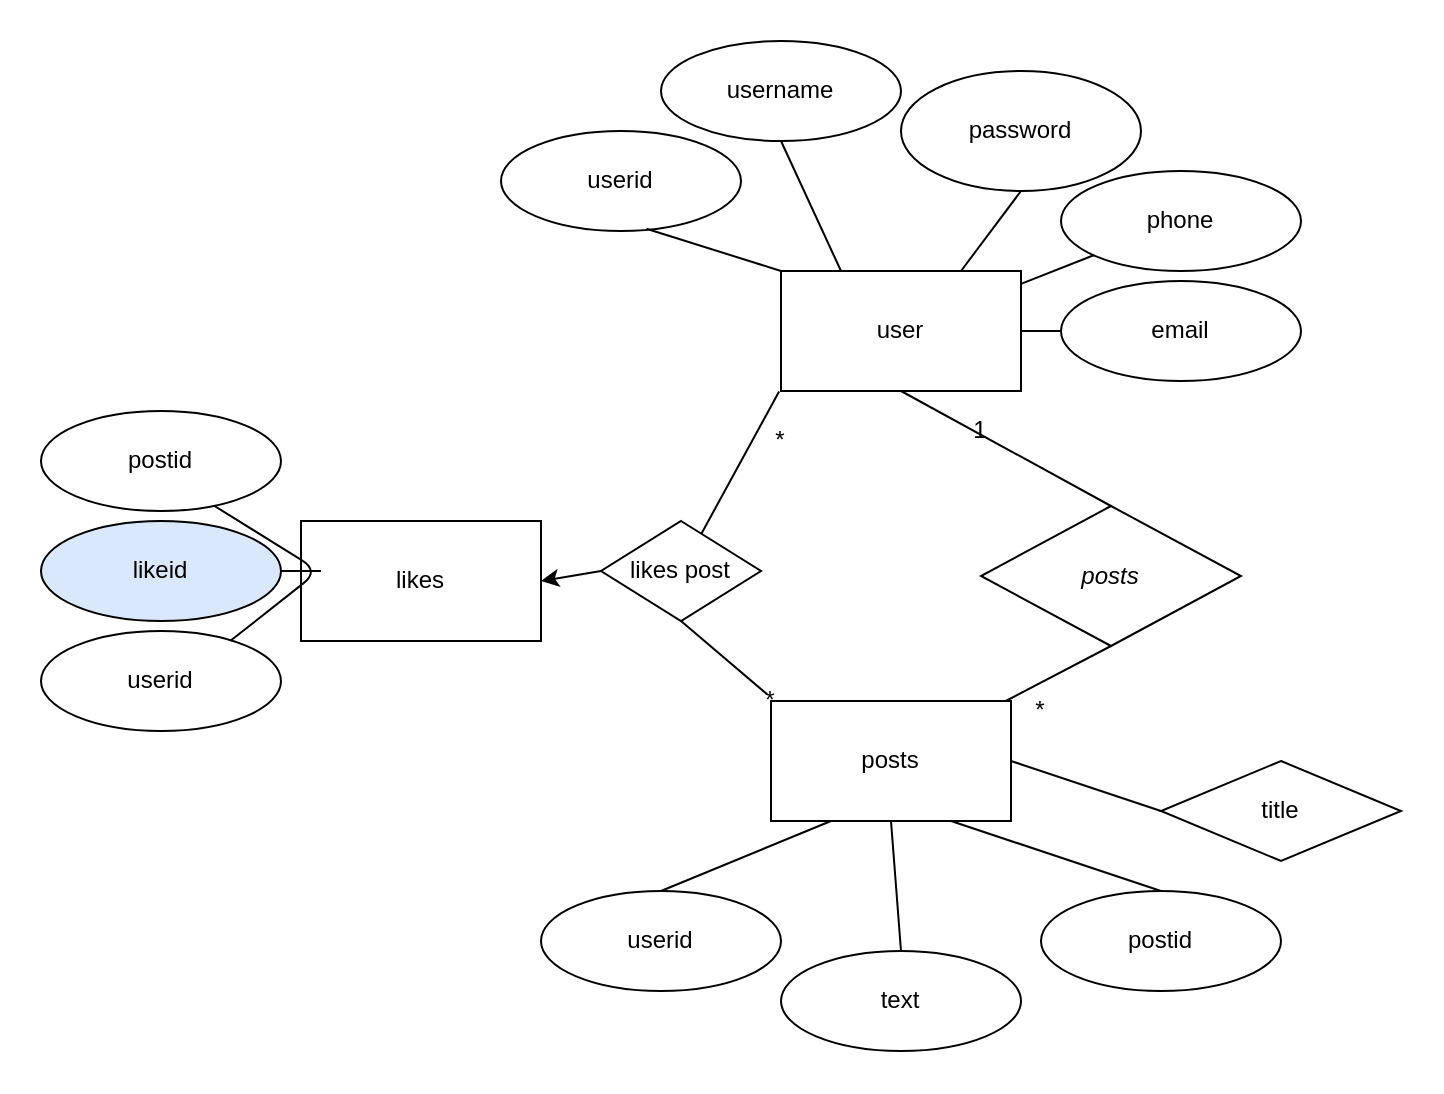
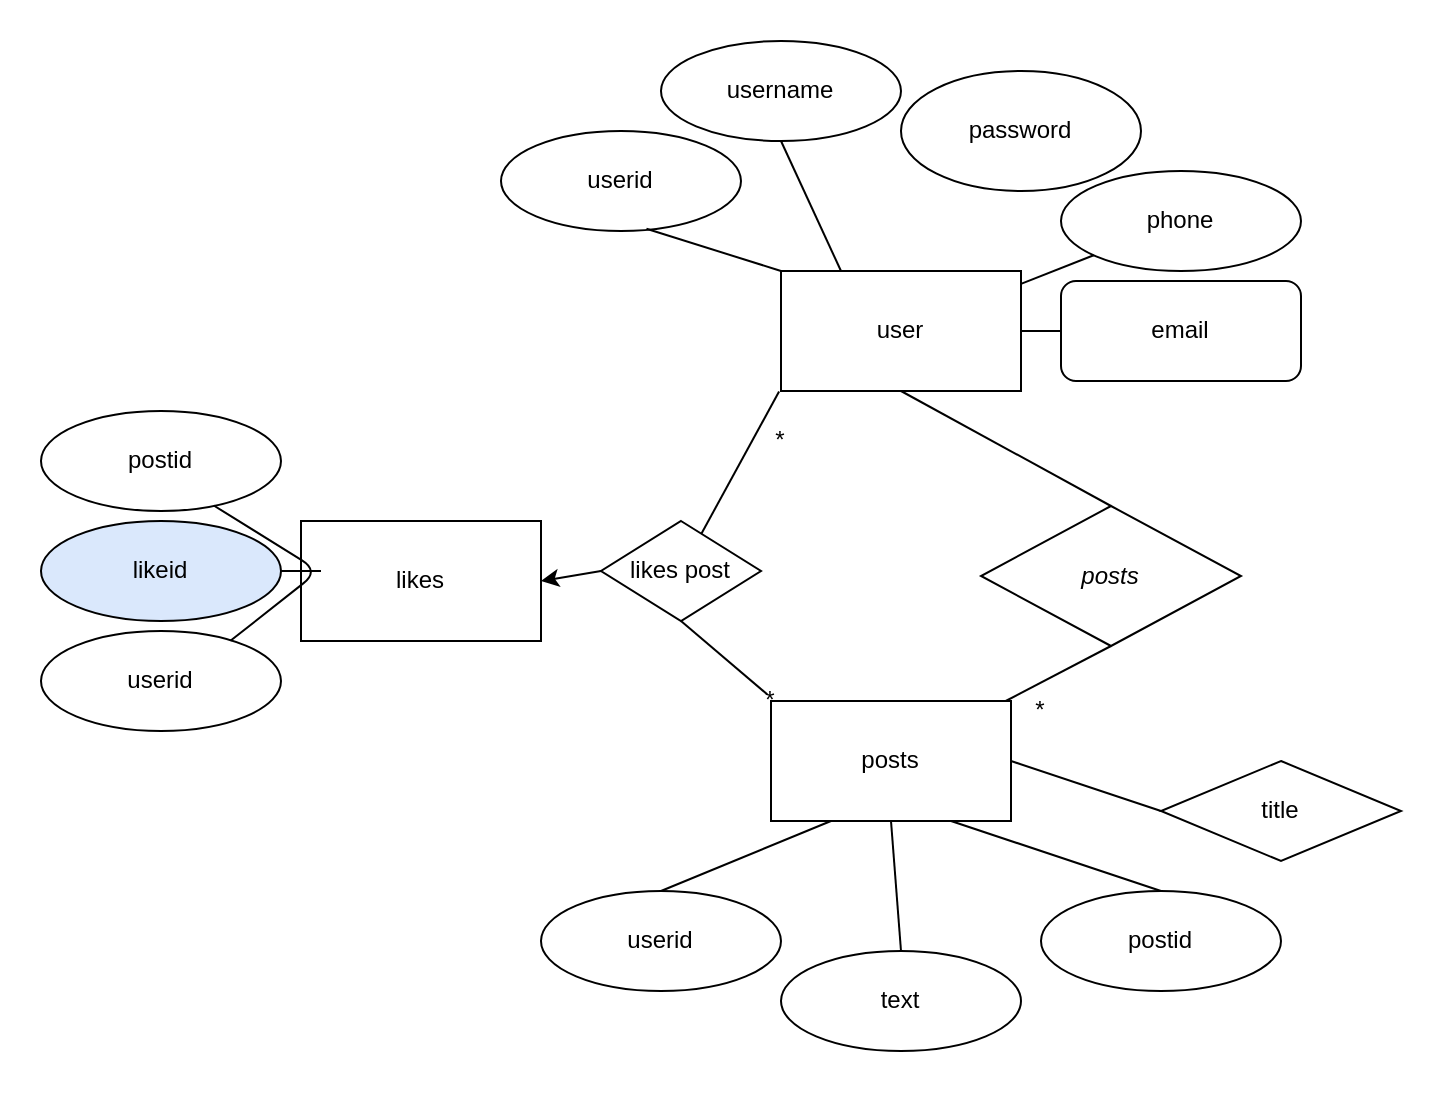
  <mxCell id="0" />
  <mxCell id="1" parent="0" />
  <mxCell id="2" value="user" style="rounded=0;whiteSpace=wrap;html=1;" parent="1" vertex="1"><mxGeometry x="390" y="135" width="120" height="60" as="geometry" /></mxCell>
  <mxCell id="3" value="userid" style="ellipse;whiteSpace=wrap;html=1;" parent="1" vertex="1"><mxGeometry x="250" y="65" width="120" height="50" as="geometry" /></mxCell>
  <mxCell id="4" value="username" style="ellipse;whiteSpace=wrap;html=1;" parent="1" vertex="1"><mxGeometry x="330" y="20" width="120" height="50" as="geometry" /></mxCell>
  <mxCell id="5" value="password" style="ellipse;whiteSpace=wrap;html=1;" parent="1" vertex="1"><mxGeometry x="450" y="35" width="120" height="60" as="geometry" /></mxCell>
  <mxCell id="6" value="" style="endArrow=none;html=1;entryX=0.606;entryY=0.977;entryDx=0;entryDy=0;entryPerimeter=0;exitX=0;exitY=0;exitDx=0;exitDy=0;exitPerimeter=0;" parent="1" source="2" target="3" edge="1"><mxGeometry width="50" height="50" relative="1" as="geometry"><mxPoint x="210" y="265" as="sourcePoint" /><mxPoint x="260" y="215" as="targetPoint" /></mxGeometry></mxCell>
  <mxCell id="7" value="" style="endArrow=none;html=1;entryX=0.5;entryY=1;entryDx=0;entryDy=0;exitX=0.25;exitY=0;exitDx=0;exitDy=0;" parent="1" source="2" target="4" edge="1"><mxGeometry width="50" height="50" relative="1" as="geometry"><mxPoint x="210" y="265" as="sourcePoint" /><mxPoint x="260" y="215" as="targetPoint" /></mxGeometry></mxCell>
- <mxCell id="8" value="" style="endArrow=none;html=1;exitX=0.5;exitY=1;exitDx=0;exitDy=0;entryX=0.75;entryY=0;entryDx=0;entryDy=0;" parent="1" source="5" target="2" edge="1"><mxGeometry width="50" height="50" relative="1" as="geometry"><mxPoint x="210" y="265" as="sourcePoint" /><mxPoint x="260" y="215" as="targetPoint" /></mxGeometry></mxCell>
  <mxCell id="9" value="&lt;i&gt;posts&lt;/i&gt;" style="rhombus;whiteSpace=wrap;html=1;" parent="1" vertex="1"><mxGeometry x="490" y="252.5" width="130" height="70" as="geometry" /></mxCell>
  <mxCell id="10" value="posts" style="rounded=0;whiteSpace=wrap;html=1;" parent="1" vertex="1"><mxGeometry x="385" y="350" width="120" height="60" as="geometry" /></mxCell>
  <mxCell id="11" value="text" style="ellipse;whiteSpace=wrap;html=1;" parent="1" vertex="1"><mxGeometry x="390" y="475" width="120" height="50" as="geometry" /></mxCell>
  <mxCell id="12" value="userid" style="ellipse;whiteSpace=wrap;html=1;" parent="1" vertex="1"><mxGeometry x="270" y="445" width="120" height="50" as="geometry" /></mxCell>
  <mxCell id="13" value="postid" style="ellipse;whiteSpace=wrap;html=1;" parent="1" vertex="1"><mxGeometry x="520" y="445" width="120" height="50" as="geometry" /></mxCell>
  <mxCell id="14" value="" style="endArrow=none;html=1;entryX=0.25;entryY=1;entryDx=0;entryDy=0;exitX=0.5;exitY=0;exitDx=0;exitDy=0;" parent="1" source="12" target="10" edge="1"><mxGeometry width="50" height="50" relative="1" as="geometry"><mxPoint x="210" y="675" as="sourcePoint" /><mxPoint x="260" y="625" as="targetPoint" /></mxGeometry></mxCell>
  <mxCell id="15" value="" style="endArrow=none;html=1;entryX=0.5;entryY=1;entryDx=0;entryDy=0;exitX=0.5;exitY=0;exitDx=0;exitDy=0;" parent="1" source="11" target="10" edge="1"><mxGeometry width="50" height="50" relative="1" as="geometry"><mxPoint x="450" y="545" as="sourcePoint" /><mxPoint x="260" y="625" as="targetPoint" /></mxGeometry></mxCell>
  <mxCell id="16" value="" style="endArrow=none;html=1;entryX=0.75;entryY=1;entryDx=0;entryDy=0;exitX=0.5;exitY=0;exitDx=0;exitDy=0;" parent="1" source="13" target="10" edge="1"><mxGeometry width="50" height="50" relative="1" as="geometry"><mxPoint x="210" y="675" as="sourcePoint" /><mxPoint x="260" y="625" as="targetPoint" /></mxGeometry></mxCell>
  <mxCell id="17" value="" style="endArrow=none;html=1;entryX=0.5;entryY=1;entryDx=0;entryDy=0;" parent="1" source="10" target="9" edge="1"><mxGeometry width="50" height="50" relative="1" as="geometry"><mxPoint x="210" y="675" as="sourcePoint" /><mxPoint x="260" y="625" as="targetPoint" /></mxGeometry></mxCell>
  <mxCell id="18" value="" style="endArrow=none;html=1;entryX=0.5;entryY=0;entryDx=0;entryDy=0;exitX=0.5;exitY=1;exitDx=0;exitDy=0;" parent="1" source="2" target="9" edge="1"><mxGeometry width="50" height="50" relative="1" as="geometry"><mxPoint x="210" y="675" as="sourcePoint" /><mxPoint x="260" y="625" as="targetPoint" /></mxGeometry></mxCell>
- <mxCell id="19" value="1" style="text;html=1;strokeColor=none;fillColor=none;align=center;verticalAlign=middle;whiteSpace=wrap;rounded=0;" parent="1" vertex="1"><mxGeometry x="470" y="205" width="40" height="20" as="geometry" /></mxCell>
  <mxCell id="20" value="*" style="text;html=1;strokeColor=none;fillColor=none;align=center;verticalAlign=middle;whiteSpace=wrap;rounded=0;" parent="1" vertex="1"><mxGeometry x="500" y="345" width="40" height="20" as="geometry" /></mxCell>
  <mxCell id="21" value="" style="endArrow=none;html=1;entryX=0.5;entryY=1;entryDx=0;entryDy=0;exitX=-0.016;exitY=-0.056;exitDx=0;exitDy=0;exitPerimeter=0;" parent="1" source="10" target="29" edge="1"><mxGeometry width="50" height="50" relative="1" as="geometry"><mxPoint x="210" y="675" as="sourcePoint" /><mxPoint x="230" y="315" as="targetPoint" /></mxGeometry></mxCell>
  <mxCell id="22" value="" style="endArrow=none;html=1;entryX=-0.008;entryY=1.005;entryDx=0;entryDy=0;entryPerimeter=0;" parent="1" source="29" target="2" edge="1"><mxGeometry width="50" height="50" relative="1" as="geometry"><mxPoint x="230" y="265" as="sourcePoint" /><mxPoint x="260" y="625" as="targetPoint" /></mxGeometry></mxCell>
  <mxCell id="23" value="*" style="text;html=1;strokeColor=none;fillColor=none;align=center;verticalAlign=middle;whiteSpace=wrap;rounded=0;" parent="1" vertex="1"><mxGeometry x="365" y="340" width="40" height="20" as="geometry" /></mxCell>
  <mxCell id="24" value="*" style="text;html=1;strokeColor=none;fillColor=none;align=center;verticalAlign=middle;whiteSpace=wrap;rounded=0;" parent="1" vertex="1"><mxGeometry x="370" y="210" width="40" height="20" as="geometry" /></mxCell>
  <mxCell id="25" value="likes" style="rounded=0;whiteSpace=wrap;html=1;" parent="1" vertex="1"><mxGeometry x="150" y="260" width="120" height="60" as="geometry" /></mxCell>
  <mxCell id="26" value="userid" style="ellipse;whiteSpace=wrap;html=1;" parent="1" vertex="1"><mxGeometry x="20" y="315" width="120" height="50" as="geometry" /></mxCell>
  <mxCell id="27" value="postid" style="ellipse;whiteSpace=wrap;html=1;" parent="1" vertex="1"><mxGeometry x="20" y="205" width="120" height="50" as="geometry" /></mxCell>
  <mxCell id="28" value="" style="endArrow=none;html=1;" parent="1" edge="1"><mxGeometry width="50" height="50" relative="1" as="geometry"><mxPoint x="114.714" y="319.911" as="sourcePoint" /><mxPoint x="106.379" y="252.245" as="targetPoint" /><Array as="points"><mxPoint x="159" y="285" /></Array></mxGeometry></mxCell>
  <mxCell id="29" value="likes post" style="rhombus;whiteSpace=wrap;html=1;" parent="1" vertex="1"><mxGeometry x="300" y="260" width="80" height="50" as="geometry" /></mxCell>
  <mxCell id="30" value="" style="endArrow=classic;html=1;entryX=1;entryY=0.5;entryDx=0;entryDy=0;exitX=0;exitY=0.5;exitDx=0;exitDy=0;" parent="1" source="29" target="25" edge="1"><mxGeometry width="50" height="50" relative="1" as="geometry"><mxPoint x="40" y="675" as="sourcePoint" /><mxPoint x="90" y="625" as="targetPoint" /><Array as="points" /></mxGeometry></mxCell>
  <mxCell id="31" value="likeid" style="ellipse;whiteSpace=wrap;html=1;fillColor=#dae8fc;" parent="1" vertex="1"><mxGeometry x="20" y="260" width="120" height="50" as="geometry" /></mxCell>
  <mxCell id="32" value="" style="endArrow=none;html=1;" parent="1" source="31" edge="1"><mxGeometry width="50" height="50" relative="1" as="geometry"><mxPoint x="20" y="675" as="sourcePoint" /><mxPoint x="160" y="285" as="targetPoint" /></mxGeometry></mxCell>
  <mxCell id="33" value="title" style="rhombus;whiteSpace=wrap;html=1;" parent="1" vertex="1"><mxGeometry x="580" y="380" width="120" height="50" as="geometry" /></mxCell>
  <mxCell id="34" value="" style="endArrow=none;html=1;entryX=1;entryY=0.5;entryDx=0;entryDy=0;exitX=0;exitY=0.5;exitDx=0;exitDy=0;" parent="1" source="33" target="10" edge="1"><mxGeometry width="50" height="50" relative="1" as="geometry"><mxPoint x="20" y="595" as="sourcePoint" /><mxPoint x="70" y="545" as="targetPoint" /><Array as="points" /></mxGeometry></mxCell>
- <mxCell id="35" value="email" style="ellipse;whiteSpace=wrap;html=1;" parent="1" vertex="1"><mxGeometry x="530" y="140" width="120" height="50" as="geometry" /></mxCell>
+ <mxCell id="35" value="email" style="whiteSpace=wrap;html=1;rounded=1;" parent="1" vertex="1"><mxGeometry x="530" y="140" width="120" height="50" as="geometry" /></mxCell>
  <mxCell id="36" value="phone" style="ellipse;whiteSpace=wrap;html=1;" parent="1" vertex="1"><mxGeometry x="530" y="85" width="120" height="50" as="geometry" /></mxCell>
  <mxCell id="37" value="" style="endArrow=none;html=1;" parent="1" source="2" target="35" edge="1"><mxGeometry width="50" height="50" relative="1" as="geometry"><mxPoint x="20" y="595" as="sourcePoint" /><mxPoint x="70" y="545" as="targetPoint" /></mxGeometry></mxCell>
  <mxCell id="38" value="" style="endArrow=none;html=1;" parent="1" source="2" target="36" edge="1"><mxGeometry width="50" height="50" relative="1" as="geometry"><mxPoint x="20" y="595" as="sourcePoint" /><mxPoint x="70" y="545" as="targetPoint" /></mxGeometry></mxCell>
